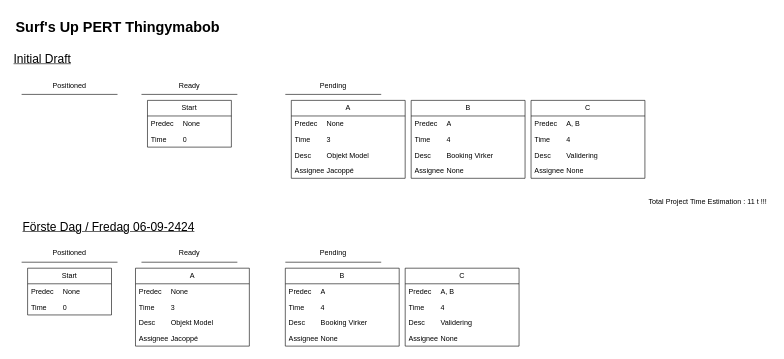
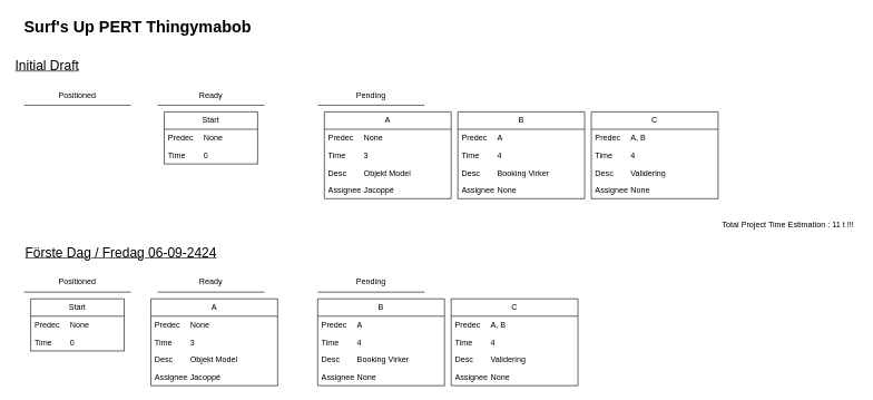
  <mxCell id="0" />
  <mxCell id="1" parent="0" />
- <mxCell id="2" value="&lt;b&gt;&lt;font style=&quot;font-size: 24px;&quot;&gt;Surf's Up PERT Thingymabob&lt;/font&gt;&lt;/b&gt;" style="text;html=1;align=center;verticalAlign=middle;resizable=0;points=[];autosize=1;strokeColor=none;fillColor=none;" vertex="1" parent="1"><mxGeometry x="15" y="25" width="360" height="40" as="geometry" /></mxCell>
+ <mxCell id="2" value="&lt;b&gt;&lt;font style=&quot;font-size: 24px;&quot;&gt;Surf's Up PERT Thingymabob&lt;/font&gt;&lt;/b&gt;" style="text;html=1;align=center;verticalAlign=middle;resizable=0;points=[];autosize=1;strokeColor=none;fillColor=none;" vertex="1" parent="1"><mxGeometry x="25" y="20" width="360" height="40" as="geometry" /></mxCell>
  <mxCell id="3" value="" style="endArrow=none;html=1;rounded=0;" edge="1" parent="1"><mxGeometry width="50" height="50" relative="1" as="geometry"><mxPoint x="235" y="157" as="sourcePoint" /><mxPoint x="395" y="157" as="targetPoint" /></mxGeometry></mxCell>
  <mxCell id="4" value="Positioned" style="text;html=1;align=center;verticalAlign=middle;whiteSpace=wrap;rounded=0;" vertex="1" parent="1"><mxGeometry x="85" y="127" width="60" height="30" as="geometry" /></mxCell>
  <mxCell id="5" value="Ready" style="text;html=1;align=center;verticalAlign=middle;whiteSpace=wrap;rounded=0;" vertex="1" parent="1"><mxGeometry x="285" y="127" width="60" height="30" as="geometry" /></mxCell>
  <mxCell id="6" value="Pending" style="text;html=1;align=center;verticalAlign=middle;whiteSpace=wrap;rounded=0;" vertex="1" parent="1"><mxGeometry x="525" y="127" width="60" height="30" as="geometry" /></mxCell>
  <mxCell id="7" value="Start" style="swimlane;fontStyle=0;childLayout=stackLayout;horizontal=1;startSize=26;fillColor=none;horizontalStack=0;resizeParent=1;resizeParentMax=0;resizeLast=0;collapsible=1;marginBottom=0;whiteSpace=wrap;html=1;" vertex="1" parent="1"><mxGeometry x="245" y="167" width="140" height="78" as="geometry" /></mxCell>
  <mxCell id="8" value="Predec&lt;span style=&quot;white-space: pre;&quot;&gt;&#09;&lt;/span&gt;None" style="text;strokeColor=none;fillColor=none;align=left;verticalAlign=top;spacingLeft=4;spacingRight=4;overflow=hidden;rotatable=0;points=[[0,0.5],[1,0.5]];portConstraint=eastwest;whiteSpace=wrap;html=1;" vertex="1" parent="7"><mxGeometry y="26" width="140" height="26" as="geometry" /></mxCell>
  <mxCell id="9" value="Time&lt;span style=&quot;white-space: pre;&quot;&gt;&#09;&lt;/span&gt;0" style="text;strokeColor=none;fillColor=none;align=left;verticalAlign=top;spacingLeft=4;spacingRight=4;overflow=hidden;rotatable=0;points=[[0,0.5],[1,0.5]];portConstraint=eastwest;whiteSpace=wrap;html=1;" vertex="1" parent="7"><mxGeometry y="52" width="140" height="26" as="geometry" /></mxCell>
  <mxCell id="10" value="" style="endArrow=none;html=1;rounded=0;" edge="1" parent="1"><mxGeometry width="50" height="50" relative="1" as="geometry"><mxPoint x="35" y="157" as="sourcePoint" /><mxPoint x="195" y="157" as="targetPoint" /></mxGeometry></mxCell>
  <mxCell id="11" value="" style="endArrow=none;html=1;rounded=0;" edge="1" parent="1"><mxGeometry width="50" height="50" relative="1" as="geometry"><mxPoint x="475" y="157" as="sourcePoint" /><mxPoint x="635" y="157" as="targetPoint" /></mxGeometry></mxCell>
  <mxCell id="12" value="A" style="swimlane;fontStyle=0;childLayout=stackLayout;horizontal=1;startSize=26;fillColor=none;horizontalStack=0;resizeParent=1;resizeParentMax=0;resizeLast=0;collapsible=1;marginBottom=0;whiteSpace=wrap;html=1;" vertex="1" parent="1"><mxGeometry x="485" y="167" width="190" height="130" as="geometry" /></mxCell>
  <mxCell id="13" value="Predec&lt;span style=&quot;white-space: pre;&quot;&gt;&#09;&lt;/span&gt;None" style="text;strokeColor=none;fillColor=none;align=left;verticalAlign=top;spacingLeft=4;spacingRight=4;overflow=hidden;rotatable=0;points=[[0,0.5],[1,0.5]];portConstraint=eastwest;whiteSpace=wrap;html=1;" vertex="1" parent="12"><mxGeometry y="26" width="190" height="26" as="geometry" /></mxCell>
  <mxCell id="14" value="Time&lt;span style=&quot;white-space: pre;&quot;&gt;&#09;&lt;/span&gt;3" style="text;strokeColor=none;fillColor=none;align=left;verticalAlign=top;spacingLeft=4;spacingRight=4;overflow=hidden;rotatable=0;points=[[0,0.5],[1,0.5]];portConstraint=eastwest;whiteSpace=wrap;html=1;" vertex="1" parent="12"><mxGeometry y="52" width="190" height="26" as="geometry" /></mxCell>
  <mxCell id="15" value="Desc&lt;span style=&quot;white-space: pre;&quot;&gt;&#09;&lt;/span&gt;Objekt Model" style="text;strokeColor=none;fillColor=none;align=left;verticalAlign=top;spacingLeft=4;spacingRight=4;overflow=hidden;rotatable=0;points=[[0,0.5],[1,0.5]];portConstraint=eastwest;whiteSpace=wrap;html=1;" vertex="1" parent="12"><mxGeometry y="78" width="190" height="26" as="geometry" /></mxCell>
  <mxCell id="16" value="Assignee&lt;span style=&quot;white-space: pre;&quot;&gt;&#09;&lt;/span&gt;Jacoppé" style="text;strokeColor=none;fillColor=none;align=left;verticalAlign=top;spacingLeft=4;spacingRight=4;overflow=hidden;rotatable=0;points=[[0,0.5],[1,0.5]];portConstraint=eastwest;whiteSpace=wrap;html=1;" vertex="1" parent="12"><mxGeometry y="104" width="190" height="26" as="geometry" /></mxCell>
  <mxCell id="17" value="B" style="swimlane;fontStyle=0;childLayout=stackLayout;horizontal=1;startSize=26;fillColor=none;horizontalStack=0;resizeParent=1;resizeParentMax=0;resizeLast=0;collapsible=1;marginBottom=0;whiteSpace=wrap;html=1;" vertex="1" parent="1"><mxGeometry x="685" y="167" width="190" height="130" as="geometry" /></mxCell>
  <mxCell id="18" value="Predec&lt;span style=&quot;white-space: pre;&quot;&gt;&#09;&lt;/span&gt;A" style="text;strokeColor=none;fillColor=none;align=left;verticalAlign=top;spacingLeft=4;spacingRight=4;overflow=hidden;rotatable=0;points=[[0,0.5],[1,0.5]];portConstraint=eastwest;whiteSpace=wrap;html=1;" vertex="1" parent="17"><mxGeometry y="26" width="190" height="26" as="geometry" /></mxCell>
  <mxCell id="19" value="Time&lt;span style=&quot;white-space: pre;&quot;&gt;&#09;&lt;/span&gt;4" style="text;strokeColor=none;fillColor=none;align=left;verticalAlign=top;spacingLeft=4;spacingRight=4;overflow=hidden;rotatable=0;points=[[0,0.5],[1,0.5]];portConstraint=eastwest;whiteSpace=wrap;html=1;" vertex="1" parent="17"><mxGeometry y="52" width="190" height="26" as="geometry" /></mxCell>
  <mxCell id="20" value="Desc&lt;span style=&quot;white-space: pre;&quot;&gt;&#09;&lt;/span&gt;Booking Virker" style="text;strokeColor=none;fillColor=none;align=left;verticalAlign=top;spacingLeft=4;spacingRight=4;overflow=hidden;rotatable=0;points=[[0,0.5],[1,0.5]];portConstraint=eastwest;whiteSpace=wrap;html=1;" vertex="1" parent="17"><mxGeometry y="78" width="190" height="26" as="geometry" /></mxCell>
  <mxCell id="21" value="Assignee&lt;span style=&quot;white-space: pre;&quot;&gt;&#09;&lt;/span&gt;None" style="text;strokeColor=none;fillColor=none;align=left;verticalAlign=top;spacingLeft=4;spacingRight=4;overflow=hidden;rotatable=0;points=[[0,0.5],[1,0.5]];portConstraint=eastwest;whiteSpace=wrap;html=1;" vertex="1" parent="17"><mxGeometry y="104" width="190" height="26" as="geometry" /></mxCell>
  <mxCell id="22" value="C" style="swimlane;fontStyle=0;childLayout=stackLayout;horizontal=1;startSize=26;fillColor=none;horizontalStack=0;resizeParent=1;resizeParentMax=0;resizeLast=0;collapsible=1;marginBottom=0;whiteSpace=wrap;html=1;" vertex="1" parent="1"><mxGeometry x="885" y="167" width="190" height="130" as="geometry" /></mxCell>
  <mxCell id="23" value="Predec&lt;span style=&quot;white-space: pre;&quot;&gt;&#09;&lt;/span&gt;A, B" style="text;strokeColor=none;fillColor=none;align=left;verticalAlign=top;spacingLeft=4;spacingRight=4;overflow=hidden;rotatable=0;points=[[0,0.5],[1,0.5]];portConstraint=eastwest;whiteSpace=wrap;html=1;" vertex="1" parent="22"><mxGeometry y="26" width="190" height="26" as="geometry" /></mxCell>
  <mxCell id="24" value="Time&lt;span style=&quot;white-space: pre;&quot;&gt;&#09;&lt;/span&gt;4" style="text;strokeColor=none;fillColor=none;align=left;verticalAlign=top;spacingLeft=4;spacingRight=4;overflow=hidden;rotatable=0;points=[[0,0.5],[1,0.5]];portConstraint=eastwest;whiteSpace=wrap;html=1;" vertex="1" parent="22"><mxGeometry y="52" width="190" height="26" as="geometry" /></mxCell>
  <mxCell id="25" value="Desc&lt;span style=&quot;white-space: pre;&quot;&gt;&#09;&lt;/span&gt;Validering" style="text;strokeColor=none;fillColor=none;align=left;verticalAlign=top;spacingLeft=4;spacingRight=4;overflow=hidden;rotatable=0;points=[[0,0.5],[1,0.5]];portConstraint=eastwest;whiteSpace=wrap;html=1;" vertex="1" parent="22"><mxGeometry y="78" width="190" height="26" as="geometry" /></mxCell>
  <mxCell id="26" value="Assignee&lt;span style=&quot;white-space: pre;&quot;&gt;&#09;&lt;/span&gt;None" style="text;strokeColor=none;fillColor=none;align=left;verticalAlign=top;spacingLeft=4;spacingRight=4;overflow=hidden;rotatable=0;points=[[0,0.5],[1,0.5]];portConstraint=eastwest;whiteSpace=wrap;html=1;" vertex="1" parent="22"><mxGeometry y="104" width="190" height="26" as="geometry" /></mxCell>
  <mxCell id="27" value="Total Project Time Estimation : 11 t !!!" style="text;html=1;align=center;verticalAlign=middle;whiteSpace=wrap;rounded=0;" vertex="1" parent="1"><mxGeometry x="1075" y="327" width="210" height="20" as="geometry" /></mxCell>
  <mxCell id="28" value="&lt;font style=&quot;font-size: 20px;&quot;&gt;Initial Draft&lt;/font&gt;" style="text;html=1;align=left;verticalAlign=middle;whiteSpace=wrap;rounded=0;fontStyle=4" vertex="1" parent="1"><mxGeometry x="20" y="77" width="150" height="40" as="geometry" /></mxCell>
  <mxCell id="29" value="" style="endArrow=none;html=1;rounded=0;" edge="1" parent="1"><mxGeometry width="50" height="50" relative="1" as="geometry"><mxPoint x="235" y="437" as="sourcePoint" /><mxPoint x="395" y="437" as="targetPoint" /></mxGeometry></mxCell>
  <mxCell id="30" value="Positioned" style="text;html=1;align=center;verticalAlign=middle;whiteSpace=wrap;rounded=0;" vertex="1" parent="1"><mxGeometry x="85" y="407" width="60" height="30" as="geometry" /></mxCell>
  <mxCell id="31" value="Ready" style="text;html=1;align=center;verticalAlign=middle;whiteSpace=wrap;rounded=0;" vertex="1" parent="1"><mxGeometry x="285" y="407" width="60" height="30" as="geometry" /></mxCell>
  <mxCell id="32" value="Pending" style="text;html=1;align=center;verticalAlign=middle;whiteSpace=wrap;rounded=0;" vertex="1" parent="1"><mxGeometry x="525" y="407" width="60" height="30" as="geometry" /></mxCell>
  <mxCell id="33" value="Start" style="swimlane;fontStyle=0;childLayout=stackLayout;horizontal=1;startSize=26;fillColor=none;horizontalStack=0;resizeParent=1;resizeParentMax=0;resizeLast=0;collapsible=1;marginBottom=0;whiteSpace=wrap;html=1;" vertex="1" parent="1"><mxGeometry x="45" y="447" width="140" height="78" as="geometry" /></mxCell>
  <mxCell id="34" value="Predec&lt;span style=&quot;white-space: pre;&quot;&gt;&#09;&lt;/span&gt;None" style="text;strokeColor=none;fillColor=none;align=left;verticalAlign=top;spacingLeft=4;spacingRight=4;overflow=hidden;rotatable=0;points=[[0,0.5],[1,0.5]];portConstraint=eastwest;whiteSpace=wrap;html=1;" vertex="1" parent="33"><mxGeometry y="26" width="140" height="26" as="geometry" /></mxCell>
  <mxCell id="35" value="Time&lt;span style=&quot;white-space: pre;&quot;&gt;&#09;&lt;/span&gt;0" style="text;strokeColor=none;fillColor=none;align=left;verticalAlign=top;spacingLeft=4;spacingRight=4;overflow=hidden;rotatable=0;points=[[0,0.5],[1,0.5]];portConstraint=eastwest;whiteSpace=wrap;html=1;" vertex="1" parent="33"><mxGeometry y="52" width="140" height="26" as="geometry" /></mxCell>
  <mxCell id="36" value="" style="endArrow=none;html=1;rounded=0;" edge="1" parent="1"><mxGeometry width="50" height="50" relative="1" as="geometry"><mxPoint x="35" y="437" as="sourcePoint" /><mxPoint x="195" y="437" as="targetPoint" /></mxGeometry></mxCell>
  <mxCell id="37" value="" style="endArrow=none;html=1;rounded=0;" edge="1" parent="1"><mxGeometry width="50" height="50" relative="1" as="geometry"><mxPoint x="475" y="437" as="sourcePoint" /><mxPoint x="635" y="437" as="targetPoint" /></mxGeometry></mxCell>
  <mxCell id="38" value="A" style="swimlane;fontStyle=0;childLayout=stackLayout;horizontal=1;startSize=26;fillColor=none;horizontalStack=0;resizeParent=1;resizeParentMax=0;resizeLast=0;collapsible=1;marginBottom=0;whiteSpace=wrap;html=1;" vertex="1" parent="1"><mxGeometry x="225" y="447" width="190" height="130" as="geometry" /></mxCell>
  <mxCell id="39" value="Predec&lt;span style=&quot;white-space: pre;&quot;&gt;&#09;&lt;/span&gt;None" style="text;strokeColor=none;fillColor=none;align=left;verticalAlign=top;spacingLeft=4;spacingRight=4;overflow=hidden;rotatable=0;points=[[0,0.5],[1,0.5]];portConstraint=eastwest;whiteSpace=wrap;html=1;" vertex="1" parent="38"><mxGeometry y="26" width="190" height="26" as="geometry" /></mxCell>
  <mxCell id="40" value="Time&lt;span style=&quot;white-space: pre;&quot;&gt;&#09;&lt;/span&gt;3" style="text;strokeColor=none;fillColor=none;align=left;verticalAlign=top;spacingLeft=4;spacingRight=4;overflow=hidden;rotatable=0;points=[[0,0.5],[1,0.5]];portConstraint=eastwest;whiteSpace=wrap;html=1;" vertex="1" parent="38"><mxGeometry y="52" width="190" height="26" as="geometry" /></mxCell>
  <mxCell id="41" value="Desc&lt;span style=&quot;white-space: pre;&quot;&gt;&#09;&lt;/span&gt;Objekt Model" style="text;strokeColor=none;fillColor=none;align=left;verticalAlign=top;spacingLeft=4;spacingRight=4;overflow=hidden;rotatable=0;points=[[0,0.5],[1,0.5]];portConstraint=eastwest;whiteSpace=wrap;html=1;" vertex="1" parent="38"><mxGeometry y="78" width="190" height="26" as="geometry" /></mxCell>
  <mxCell id="42" value="Assignee&lt;span style=&quot;white-space: pre;&quot;&gt;&#09;&lt;/span&gt;Jacoppé" style="text;strokeColor=none;fillColor=none;align=left;verticalAlign=top;spacingLeft=4;spacingRight=4;overflow=hidden;rotatable=0;points=[[0,0.5],[1,0.5]];portConstraint=eastwest;whiteSpace=wrap;html=1;" vertex="1" parent="38"><mxGeometry y="104" width="190" height="26" as="geometry" /></mxCell>
  <mxCell id="43" value="B" style="swimlane;fontStyle=0;childLayout=stackLayout;horizontal=1;startSize=26;fillColor=none;horizontalStack=0;resizeParent=1;resizeParentMax=0;resizeLast=0;collapsible=1;marginBottom=0;whiteSpace=wrap;html=1;" vertex="1" parent="1"><mxGeometry x="475" y="447" width="190" height="130" as="geometry" /></mxCell>
  <mxCell id="44" value="Predec&lt;span style=&quot;white-space: pre;&quot;&gt;&#09;&lt;/span&gt;A" style="text;strokeColor=none;fillColor=none;align=left;verticalAlign=top;spacingLeft=4;spacingRight=4;overflow=hidden;rotatable=0;points=[[0,0.5],[1,0.5]];portConstraint=eastwest;whiteSpace=wrap;html=1;" vertex="1" parent="43"><mxGeometry y="26" width="190" height="26" as="geometry" /></mxCell>
  <mxCell id="45" value="Time&lt;span style=&quot;white-space: pre;&quot;&gt;&#09;&lt;/span&gt;4" style="text;strokeColor=none;fillColor=none;align=left;verticalAlign=top;spacingLeft=4;spacingRight=4;overflow=hidden;rotatable=0;points=[[0,0.5],[1,0.5]];portConstraint=eastwest;whiteSpace=wrap;html=1;" vertex="1" parent="43"><mxGeometry y="52" width="190" height="26" as="geometry" /></mxCell>
  <mxCell id="46" value="Desc&lt;span style=&quot;white-space: pre;&quot;&gt;&#09;&lt;/span&gt;Booking Virker" style="text;strokeColor=none;fillColor=none;align=left;verticalAlign=top;spacingLeft=4;spacingRight=4;overflow=hidden;rotatable=0;points=[[0,0.5],[1,0.5]];portConstraint=eastwest;whiteSpace=wrap;html=1;" vertex="1" parent="43"><mxGeometry y="78" width="190" height="26" as="geometry" /></mxCell>
  <mxCell id="47" value="Assignee&lt;span style=&quot;white-space: pre;&quot;&gt;&#09;&lt;/span&gt;None" style="text;strokeColor=none;fillColor=none;align=left;verticalAlign=top;spacingLeft=4;spacingRight=4;overflow=hidden;rotatable=0;points=[[0,0.5],[1,0.5]];portConstraint=eastwest;whiteSpace=wrap;html=1;" vertex="1" parent="43"><mxGeometry y="104" width="190" height="26" as="geometry" /></mxCell>
  <mxCell id="48" value="C" style="swimlane;fontStyle=0;childLayout=stackLayout;horizontal=1;startSize=26;fillColor=none;horizontalStack=0;resizeParent=1;resizeParentMax=0;resizeLast=0;collapsible=1;marginBottom=0;whiteSpace=wrap;html=1;" vertex="1" parent="1"><mxGeometry x="675" y="447" width="190" height="130" as="geometry" /></mxCell>
  <mxCell id="49" value="Predec&lt;span style=&quot;white-space: pre;&quot;&gt;&#09;&lt;/span&gt;A, B" style="text;strokeColor=none;fillColor=none;align=left;verticalAlign=top;spacingLeft=4;spacingRight=4;overflow=hidden;rotatable=0;points=[[0,0.5],[1,0.5]];portConstraint=eastwest;whiteSpace=wrap;html=1;" vertex="1" parent="48"><mxGeometry y="26" width="190" height="26" as="geometry" /></mxCell>
  <mxCell id="50" value="Time&lt;span style=&quot;white-space: pre;&quot;&gt;&#09;&lt;/span&gt;4" style="text;strokeColor=none;fillColor=none;align=left;verticalAlign=top;spacingLeft=4;spacingRight=4;overflow=hidden;rotatable=0;points=[[0,0.5],[1,0.5]];portConstraint=eastwest;whiteSpace=wrap;html=1;" vertex="1" parent="48"><mxGeometry y="52" width="190" height="26" as="geometry" /></mxCell>
  <mxCell id="51" value="Desc&lt;span style=&quot;white-space: pre;&quot;&gt;&#09;&lt;/span&gt;Validering" style="text;strokeColor=none;fillColor=none;align=left;verticalAlign=top;spacingLeft=4;spacingRight=4;overflow=hidden;rotatable=0;points=[[0,0.5],[1,0.5]];portConstraint=eastwest;whiteSpace=wrap;html=1;" vertex="1" parent="48"><mxGeometry y="78" width="190" height="26" as="geometry" /></mxCell>
  <mxCell id="52" value="Assignee&lt;span style=&quot;white-space: pre;&quot;&gt;&#09;&lt;/span&gt;None" style="text;strokeColor=none;fillColor=none;align=left;verticalAlign=top;spacingLeft=4;spacingRight=4;overflow=hidden;rotatable=0;points=[[0,0.5],[1,0.5]];portConstraint=eastwest;whiteSpace=wrap;html=1;" vertex="1" parent="48"><mxGeometry y="104" width="190" height="26" as="geometry" /></mxCell>
  <mxCell id="53" value="&lt;font style=&quot;font-size: 20px;&quot;&gt;Förste Dag / Fredag 06-09-2424&lt;/font&gt;" style="text;html=1;align=left;verticalAlign=middle;whiteSpace=wrap;rounded=0;fontStyle=4" vertex="1" parent="1"><mxGeometry x="35" y="357" width="360" height="40" as="geometry" /></mxCell>
